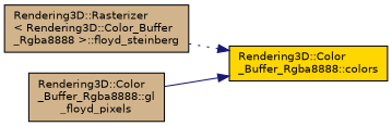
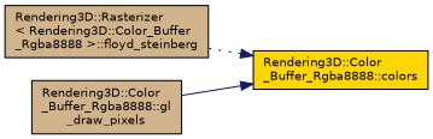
  digraph {
    rankdir=RL
    node [color=black fillcolor=tan fontname=Helvetica fontsize=10 shape=record style=filled]
    edge [color=midnightblue dir=back fontname=Helvetica fontsize=10 labelfontname=Helvetica labelfontsize=10]
    n1 [fillcolor=gold fontcolor=black height=0.2 label="Rendering3D::Color\l_Buffer_Rgba8888::colors" width=0.4]
    n2 [height=0.2 label="Rendering3D::Rasterizer\l\< Rendering3D::Color_Buffer\l_Rgba8888 \>::floyd_steinberg" width=0.4]
-   n3 [height=0.2 label="Rendering3D::Color\l_Buffer_Rgba8888::gl\l_floyd_pixels" width=0.4]
+   n3 [height=0.2 label="Rendering3D::Color\l_Buffer_Rgba8888::gl\l_draw_pixels" width=0.4]
    n1 -> n2 [style=dotted]
    n1 -> n3 [style=solid]
  }
